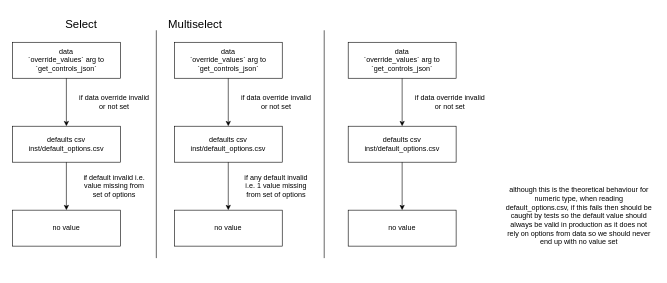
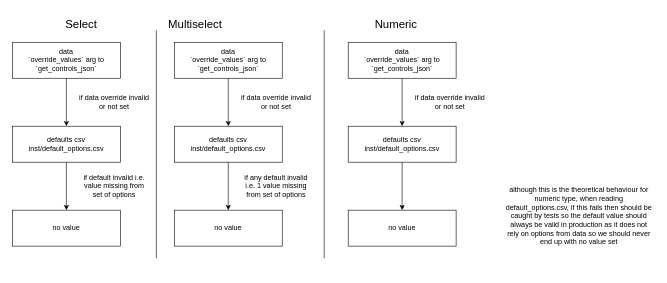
  <mxCell id="0" />
  <mxCell id="1" parent="0" />
  <mxCell id="2" value="data&lt;br&gt;`override_values` arg to `get_controls_json`" style="rounded=0;whiteSpace=wrap;html=1;" parent="1" vertex="1"><mxGeometry x="20" y="70" width="180" height="60" as="geometry" /></mxCell>
  <mxCell id="3" value="defaults csv&lt;br&gt;inst/default_options.csv" style="rounded=0;whiteSpace=wrap;html=1;" parent="1" vertex="1"><mxGeometry x="20" y="210" width="180" height="60" as="geometry" /></mxCell>
  <mxCell id="4" value="no value" style="rounded=0;whiteSpace=wrap;html=1;" parent="1" vertex="1"><mxGeometry x="20" y="350" width="180" height="60" as="geometry" /></mxCell>
  <mxCell id="5" value="" style="endArrow=classic;html=1;exitX=0.5;exitY=1;exitDx=0;exitDy=0;entryX=0.5;entryY=0;entryDx=0;entryDy=0;" parent="1" source="2" target="3" edge="1"><mxGeometry width="50" height="50" relative="1" as="geometry"><mxPoint x="380" y="440" as="sourcePoint" /><mxPoint x="430" y="390" as="targetPoint" /></mxGeometry></mxCell>
  <mxCell id="6" value="" style="endArrow=classic;html=1;exitX=0.5;exitY=1;exitDx=0;exitDy=0;entryX=0.5;entryY=0;entryDx=0;entryDy=0;" parent="1" source="3" edge="1"><mxGeometry width="50" height="50" relative="1" as="geometry"><mxPoint x="275" y="760" as="sourcePoint" /><mxPoint x="110" y="350" as="targetPoint" /></mxGeometry></mxCell>
  <mxCell id="7" value="if default invalid i.e. value missing from set of options" style="text;html=1;strokeColor=none;fillColor=none;align=center;verticalAlign=middle;whiteSpace=wrap;rounded=0;" parent="1" vertex="1"><mxGeometry x="130" y="290" width="120" height="40" as="geometry" /></mxCell>
  <mxCell id="8" value="if data override invalid or not set" style="text;html=1;strokeColor=none;fillColor=none;align=center;verticalAlign=middle;whiteSpace=wrap;rounded=0;" parent="1" vertex="1"><mxGeometry x="130" y="150" width="120" height="40" as="geometry" /></mxCell>
  <mxCell id="9" value="&lt;font style=&quot;font-size: 19px&quot;&gt;Select&lt;/font&gt;" style="text;html=1;strokeColor=none;fillColor=none;align=center;verticalAlign=middle;whiteSpace=wrap;rounded=0;" parent="1" vertex="1"><mxGeometry x="90" y="20" width="90" height="40" as="geometry" /></mxCell>
  <mxCell id="10" value="data&lt;br&gt;`override_values` arg to `get_controls_json`" style="rounded=0;whiteSpace=wrap;html=1;" parent="1" vertex="1"><mxGeometry x="290" y="70" width="180" height="60" as="geometry" /></mxCell>
  <mxCell id="11" value="defaults csv&lt;br&gt;inst/default_options.csv" style="rounded=0;whiteSpace=wrap;html=1;" parent="1" vertex="1"><mxGeometry x="290" y="210" width="180" height="60" as="geometry" /></mxCell>
  <mxCell id="12" value="no value" style="rounded=0;whiteSpace=wrap;html=1;" parent="1" vertex="1"><mxGeometry x="290" y="350" width="180" height="60" as="geometry" /></mxCell>
  <mxCell id="13" value="" style="endArrow=classic;html=1;exitX=0.5;exitY=1;exitDx=0;exitDy=0;entryX=0.5;entryY=0;entryDx=0;entryDy=0;" parent="1" source="10" target="11" edge="1"><mxGeometry width="50" height="50" relative="1" as="geometry"><mxPoint x="650" y="440" as="sourcePoint" /><mxPoint x="700" y="390" as="targetPoint" /></mxGeometry></mxCell>
  <mxCell id="14" value="" style="endArrow=classic;html=1;exitX=0.5;exitY=1;exitDx=0;exitDy=0;entryX=0.5;entryY=0;entryDx=0;entryDy=0;" parent="1" source="11" edge="1"><mxGeometry width="50" height="50" relative="1" as="geometry"><mxPoint x="545" y="760" as="sourcePoint" /><mxPoint x="380" y="350" as="targetPoint" /></mxGeometry></mxCell>
  <mxCell id="15" value="if any default invalid i.e. 1 value missing from set of options" style="text;html=1;strokeColor=none;fillColor=none;align=center;verticalAlign=middle;whiteSpace=wrap;rounded=0;" parent="1" vertex="1"><mxGeometry x="400" y="290" width="120" height="40" as="geometry" /></mxCell>
  <mxCell id="16" value="if data override invalid or not set" style="text;html=1;strokeColor=none;fillColor=none;align=center;verticalAlign=middle;whiteSpace=wrap;rounded=0;" parent="1" vertex="1"><mxGeometry x="400" y="150" width="120" height="40" as="geometry" /></mxCell>
  <mxCell id="17" value="&lt;font style=&quot;font-size: 19px&quot;&gt;Multiselect&lt;/font&gt;" style="text;html=1;strokeColor=none;fillColor=none;align=center;verticalAlign=middle;whiteSpace=wrap;rounded=0;" parent="1" vertex="1"><mxGeometry x="280" y="20" width="90" height="40" as="geometry" /></mxCell>
  <mxCell id="18" value="" style="endArrow=none;html=1;" parent="1" edge="1"><mxGeometry width="50" height="50" relative="1" as="geometry"><mxPoint x="260" y="430" as="sourcePoint" /><mxPoint x="260" y="50" as="targetPoint" /></mxGeometry></mxCell>
+ <mxCell id="19" value="&lt;font style=&quot;font-size: 19px&quot;&gt;Numeric&lt;/font&gt;" style="text;html=1;strokeColor=none;fillColor=none;align=center;verticalAlign=middle;whiteSpace=wrap;rounded=0;" parent="1" vertex="1"><mxGeometry x="615" y="20" width="90" height="40" as="geometry" /></mxCell>
  <mxCell id="20" value="" style="endArrow=none;html=1;" parent="1" edge="1"><mxGeometry width="50" height="50" relative="1" as="geometry"><mxPoint x="540" y="430" as="sourcePoint" /><mxPoint x="540" y="50" as="targetPoint" /></mxGeometry></mxCell>
  <mxCell id="21" value="although this is the theoretical behaviour for numeric type, when reading default_options.csv, if this fails then should be caught by tests so the default value should always be valid in production as it does not rely on options from data so we should never end up with no value set" style="text;html=1;strokeColor=none;fillColor=none;align=center;verticalAlign=middle;whiteSpace=wrap;rounded=0;" parent="1" vertex="1"><mxGeometry x="840" y="270" width="250" height="180" as="geometry" /></mxCell>
  <mxCell id="22" value="data&lt;br&gt;`override_values` arg to `get_controls_json`" style="rounded=0;whiteSpace=wrap;html=1;" vertex="1" parent="1"><mxGeometry x="580" y="70" width="180" height="60" as="geometry" /></mxCell>
  <mxCell id="23" value="defaults csv&lt;br&gt;inst/default_options.csv" style="rounded=0;whiteSpace=wrap;html=1;" vertex="1" parent="1"><mxGeometry x="580" y="210" width="180" height="60" as="geometry" /></mxCell>
  <mxCell id="24" value="no value" style="rounded=0;whiteSpace=wrap;html=1;" vertex="1" parent="1"><mxGeometry x="580" y="350" width="180" height="60" as="geometry" /></mxCell>
  <mxCell id="25" value="" style="endArrow=classic;html=1;exitX=0.5;exitY=1;exitDx=0;exitDy=0;entryX=0.5;entryY=0;entryDx=0;entryDy=0;" edge="1" parent="1" source="22" target="23"><mxGeometry width="50" height="50" relative="1" as="geometry"><mxPoint x="940" y="440" as="sourcePoint" /><mxPoint x="990" y="390" as="targetPoint" /></mxGeometry></mxCell>
  <mxCell id="26" value="" style="endArrow=classic;html=1;exitX=0.5;exitY=1;exitDx=0;exitDy=0;entryX=0.5;entryY=0;entryDx=0;entryDy=0;" edge="1" parent="1" source="23"><mxGeometry width="50" height="50" relative="1" as="geometry"><mxPoint x="835" y="760" as="sourcePoint" /><mxPoint x="670" y="350" as="targetPoint" /></mxGeometry></mxCell>
  <mxCell id="27" value="if data override invalid or not set" style="text;html=1;strokeColor=none;fillColor=none;align=center;verticalAlign=middle;whiteSpace=wrap;rounded=0;" vertex="1" parent="1"><mxGeometry x="690" y="150" width="120" height="40" as="geometry" /></mxCell>
